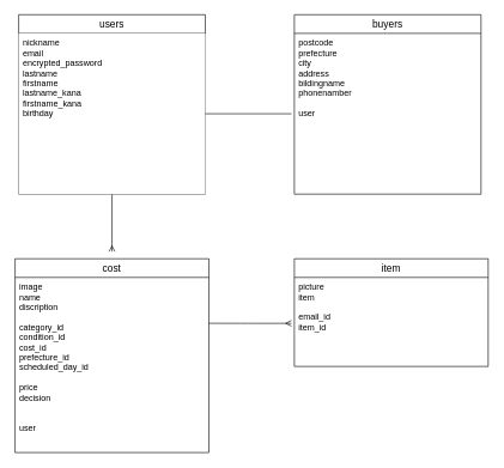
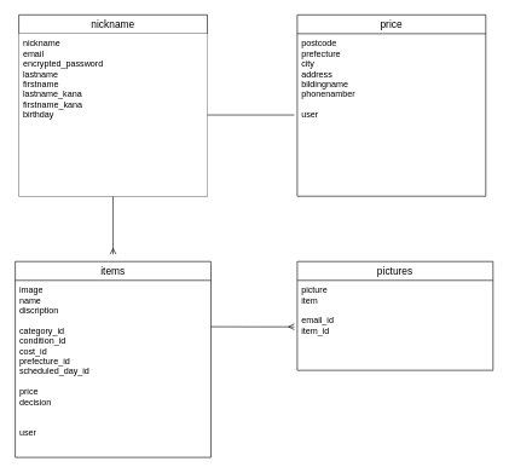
  <mxCell id="0" />
  <mxCell id="1" parent="0" />
  <mxCell id="2" style="edgeStyle=none;html=1;endArrow=ERmany;endFill=0;" edge="1" parent="1" source="3"><mxGeometry relative="1" as="geometry"><mxPoint x="155" y="350" as="targetPoint" /></mxGeometry></mxCell>
- <mxCell id="3" value="users" style="swimlane;fontStyle=0;childLayout=stackLayout;horizontal=1;startSize=26;horizontalStack=0;resizeParent=1;resizeParentMax=0;resizeLast=0;collapsible=1;marginBottom=0;align=center;fontSize=14;" vertex="1" parent="1"><mxGeometry x="25" y="20" width="260" height="250" as="geometry" /></mxCell>
+ <mxCell id="3" value="nickname" style="swimlane;fontStyle=0;childLayout=stackLayout;horizontal=1;startSize=26;horizontalStack=0;resizeParent=1;resizeParentMax=0;resizeLast=0;collapsible=1;marginBottom=0;align=center;fontSize=14;" vertex="1" parent="1"><mxGeometry x="25" y="20" width="260" height="250" as="geometry" /></mxCell>
  <mxCell id="4" value="nickname&#10;email&#10;encrypted_password&#10;lastname&#10;firstname&#10;lastname_kana&#10;firstname_kana&#10;birthday" style="text;strokeColor=none;fillColor=default;spacingLeft=4;spacingRight=4;overflow=hidden;rotatable=0;points=[[0,0.5],[1,0.5]];portConstraint=eastwest;fontSize=12;" vertex="1" parent="3"><mxGeometry y="26" width="260" height="224" as="geometry" /></mxCell>
- <mxCell id="5" value="cost" style="swimlane;fontStyle=0;childLayout=stackLayout;horizontal=1;startSize=26;horizontalStack=0;resizeParent=1;resizeParentMax=0;resizeLast=0;collapsible=1;marginBottom=0;align=center;fontSize=14;" vertex="1" parent="1"><mxGeometry x="20" y="360" width="270" height="270" as="geometry" /></mxCell>
+ <mxCell id="5" value="items" style="swimlane;fontStyle=0;childLayout=stackLayout;horizontal=1;startSize=26;horizontalStack=0;resizeParent=1;resizeParentMax=0;resizeLast=0;collapsible=1;marginBottom=0;align=center;fontSize=14;" vertex="1" parent="1"><mxGeometry x="20" y="360" width="270" height="270" as="geometry" /></mxCell>
  <mxCell id="6" value="image&#10;name&#10;discription&#10;&#10;category_id&#10;condition_id&#10;cost_id&#10;prefecture_id&#10;scheduled_day_id&#10;&#10;price&#10;decision&#10;&#10;&#10;user" style="text;strokeColor=none;fillColor=none;spacingLeft=4;spacingRight=4;overflow=hidden;rotatable=0;points=[[0,0.5],[1,0.5]];portConstraint=eastwest;fontSize=12;" vertex="1" parent="5"><mxGeometry y="26" width="270" height="244" as="geometry" /></mxCell>
- <mxCell id="7" value="buyers" style="swimlane;fontStyle=0;childLayout=stackLayout;horizontal=1;startSize=26;horizontalStack=0;resizeParent=1;resizeParentMax=0;resizeLast=0;collapsible=1;marginBottom=0;align=center;fontSize=14;fillColor=default;" vertex="1" parent="1"><mxGeometry x="409" y="20" width="260" height="250" as="geometry" /></mxCell>
+ <mxCell id="7" value="price" style="swimlane;fontStyle=0;childLayout=stackLayout;horizontal=1;startSize=26;horizontalStack=0;resizeParent=1;resizeParentMax=0;resizeLast=0;collapsible=1;marginBottom=0;align=center;fontSize=14;fillColor=default;" vertex="1" parent="1"><mxGeometry x="409" y="20" width="260" height="250" as="geometry" /></mxCell>
  <mxCell id="8" value="postcode&#10;prefecture&#10;city&#10;address&#10;bildingname&#10;phonenamber&#10;&#10;user" style="text;strokeColor=none;fillColor=none;spacingLeft=4;spacingRight=4;overflow=hidden;rotatable=0;points=[[0,0.5],[1,0.5]];portConstraint=eastwest;fontSize=12;" vertex="1" parent="7"><mxGeometry y="26" width="260" height="224" as="geometry" /></mxCell>
- <mxCell id="9" value="item" style="swimlane;fontStyle=0;childLayout=stackLayout;horizontal=1;startSize=26;horizontalStack=0;resizeParent=1;resizeParentMax=0;resizeLast=0;collapsible=1;marginBottom=0;align=center;fontSize=14;fillColor=default;" vertex="1" parent="1"><mxGeometry x="409" y="360" width="270" height="150" as="geometry" /></mxCell>
+ <mxCell id="9" value="pictures" style="swimlane;fontStyle=0;childLayout=stackLayout;horizontal=1;startSize=26;horizontalStack=0;resizeParent=1;resizeParentMax=0;resizeLast=0;collapsible=1;marginBottom=0;align=center;fontSize=14;fillColor=default;" vertex="1" parent="1"><mxGeometry x="409" y="360" width="270" height="150" as="geometry" /></mxCell>
  <mxCell id="10" value="picture&#10;item&#10;&#10;email_id&#10;item_id" style="text;strokeColor=none;fillColor=none;spacingLeft=4;spacingRight=4;overflow=hidden;rotatable=0;points=[[0,0.5],[1,0.5]];portConstraint=eastwest;fontSize=12;" vertex="1" parent="9"><mxGeometry y="26" width="270" height="124" as="geometry" /></mxCell>
  <mxCell id="11" style="edgeStyle=none;html=1;endArrow=ERmany;endFill=0;exitX=1;exitY=0.262;exitDx=0;exitDy=0;exitPerimeter=0;" edge="1" parent="1" source="6"><mxGeometry relative="1" as="geometry"><mxPoint x="405" y="450" as="targetPoint" /><mxPoint x="305" y="448" as="sourcePoint" /><Array as="points"><mxPoint x="345" y="450" /></Array></mxGeometry></mxCell>
  <mxCell id="12" style="edgeStyle=none;html=1;endArrow=none;endFill=0;" edge="1" parent="1" source="4"><mxGeometry relative="1" as="geometry"><mxPoint x="405" y="158" as="targetPoint" /></mxGeometry></mxCell>
